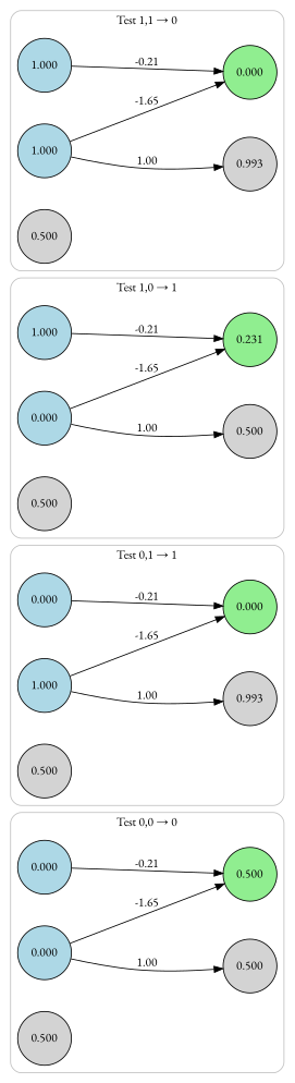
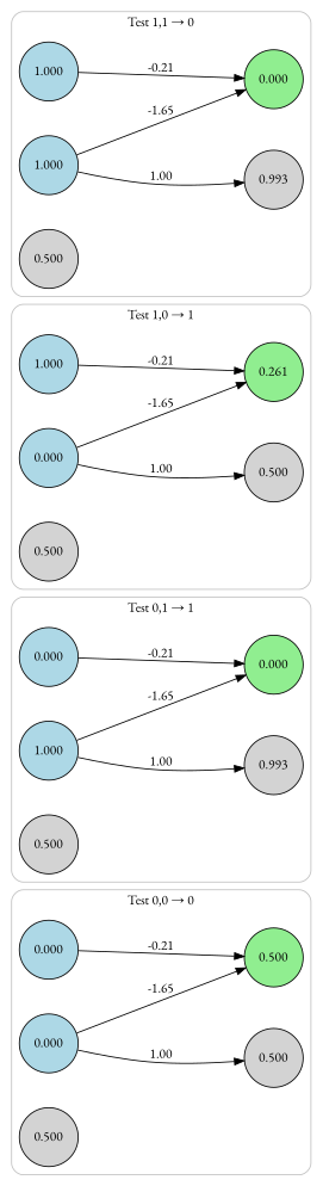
  digraph {
    compound=true
    nodesep=0.5
    rankdir=LR
    ranksep=2.0
    fontname="EB Garamond"
    node [fillcolor=lightblue shape=circle style=filled fontname="EB Garamond"]
    edge [fontname="EB Garamond"]
    n1 [label=0.000]
    n2 [fillcolor=lightgreen label=0.500]
    n3 [label=0.000]
    n4 [fillcolor=lightgray label=0.500]
    n5 [fillcolor=lightgray label=0.500]
    n6 [label=0.000]
    n7 [fillcolor=lightgreen label=0.000]
    n8 [label=1.000]
    n9 [fillcolor=lightgray label=0.993]
    n10 [fillcolor=lightgray label=0.500]
    n11 [label=1.000]
-   n12 [fillcolor=lightgreen label=0.231]
+   n12 [fillcolor=lightgreen label=0.261]
    n13 [label=0.000]
    n14 [fillcolor=lightgray label=0.500]
    n15 [fillcolor=lightgray label=0.500]
    n16 [label=1.000]
    n17 [fillcolor=lightgreen label=0.000]
    n18 [label=1.000]
    n19 [fillcolor=lightgray label=0.993]
    n20 [fillcolor=lightgray label=0.500]
    subgraph cluster_1 {
      color=gray
      label="Test 0,0 → 0"
      style=rounded
      n1
      n2
      n3
      n4
      n5
    }
    subgraph cluster_2 {
      color=gray
      label="Test 0,1 → 1"
      style=rounded
      n6
      n7
      n8
      n9
      n10
    }
    subgraph cluster_3 {
      color=gray
      label="Test 1,0 → 1"
      style=rounded
      n11
      n12
      n13
      n14
      n15
    }
    subgraph cluster_4 {
      color=gray
      label="Test 1,1 → 0"
      style=rounded
      n16
      n17
      n18
      n19
      n20
    }
    n1 -> n2 [label=-0.21]
    n3 -> n2 [label=-1.65]
    n3 -> n4 [label=1.00]
    n6 -> n7 [label=-0.21]
    n8 -> n7 [label=-1.65]
    n8 -> n9 [label=1.00]
    n11 -> n12 [label=-0.21]
    n13 -> n12 [label=-1.65]
    n13 -> n14 [label=1.00]
    n16 -> n17 [label=-0.21]
    n18 -> n17 [label=-1.65]
    n18 -> n19 [label=1.00]
  }
